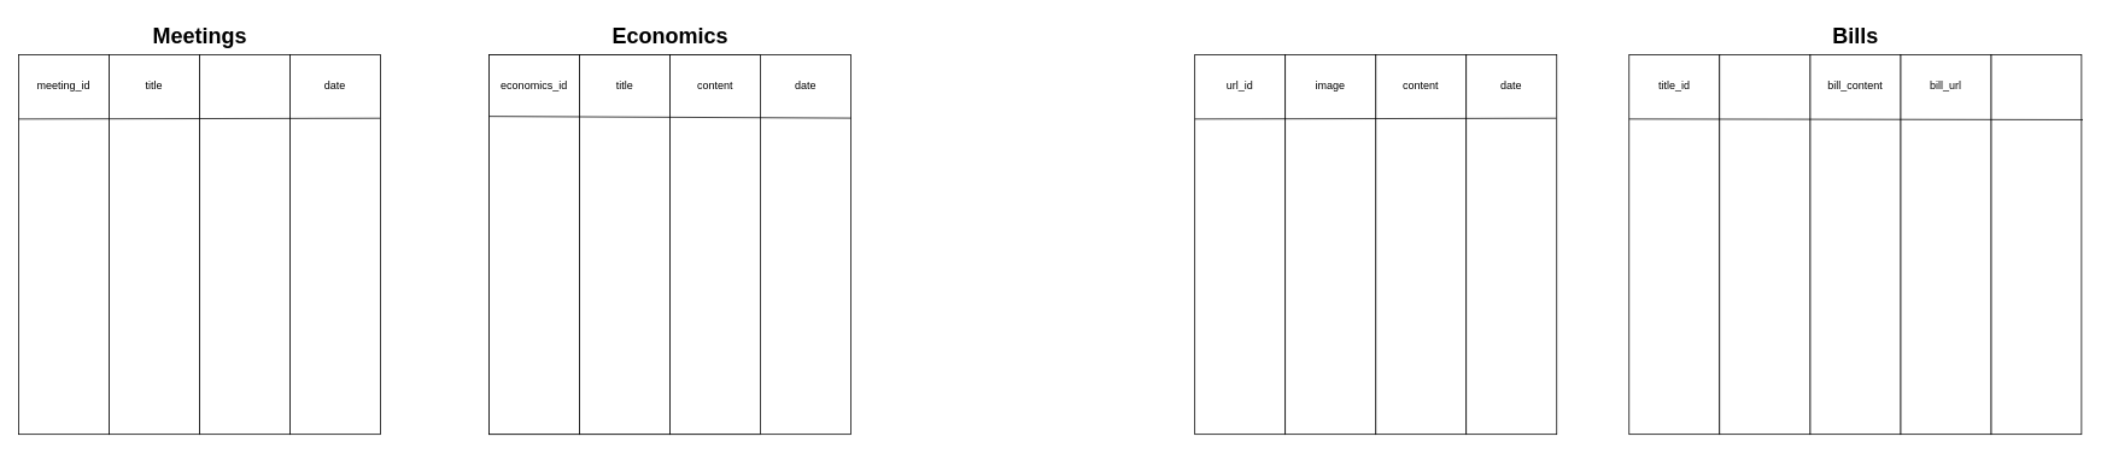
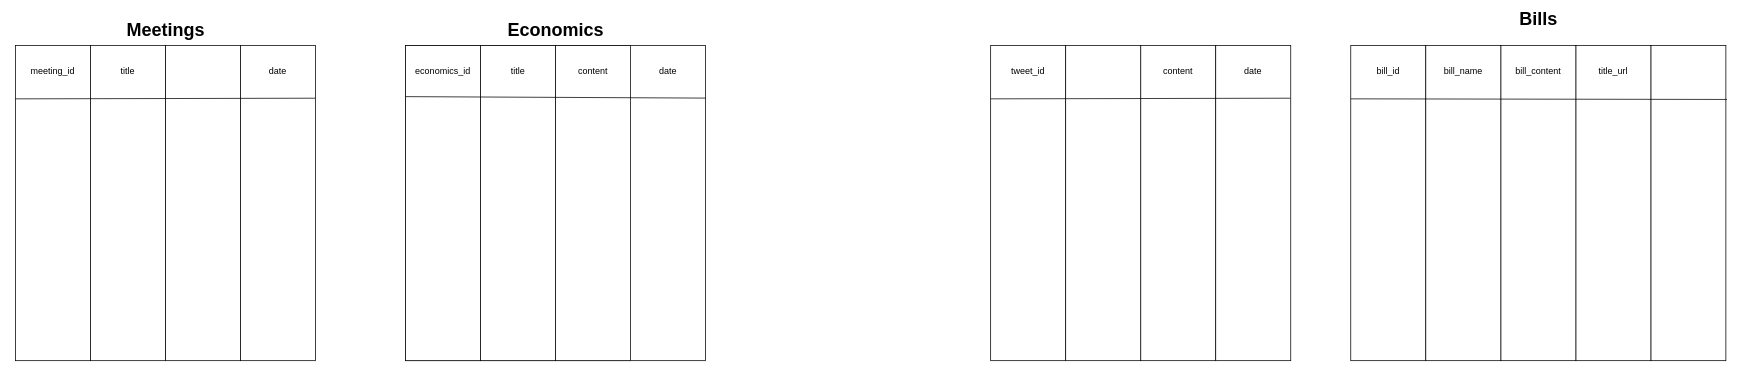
  <mxCell id="0" style=";html=1;" />
  <mxCell id="1" style=";html=1;" parent="0" />
  <mxCell id="2" value="" style="rounded=0;whiteSpace=wrap;html=1;" vertex="1" parent="1"><mxGeometry x="2200" y="60" width="100" height="420" as="geometry" /></mxCell>
  <mxCell id="3" value="" style="rounded=0;whiteSpace=wrap;html=1;" vertex="1" parent="1"><mxGeometry x="2100" y="60" width="100" height="420" as="geometry" /></mxCell>
  <mxCell id="4" value="" style="rounded=0;whiteSpace=wrap;html=1;" parent="1" vertex="1"><mxGeometry x="1520" y="60" width="100" height="420" as="geometry" /></mxCell>
  <mxCell id="5" value="Economics" style="text;strokeColor=none;fillColor=none;html=1;fontSize=24;fontStyle=1;verticalAlign=middle;align=center;rounded=0;shadow=1;" parent="1" vertex="1"><mxGeometry x="350" y="20" width="780" height="40" as="geometry" /></mxCell>
  <mxCell id="6" value="" style="rounded=0;whiteSpace=wrap;html=1;" parent="1" vertex="1"><mxGeometry x="540" y="60" width="400" height="420" as="geometry" /></mxCell>
  <mxCell id="7" value="" style="rounded=0;whiteSpace=wrap;html=1;" parent="1" vertex="1"><mxGeometry x="540" y="60" width="100" height="420" as="geometry" /></mxCell>
  <mxCell id="8" value="" style="rounded=0;whiteSpace=wrap;html=1;" parent="1" vertex="1"><mxGeometry x="640" y="60" width="100" height="420" as="geometry" /></mxCell>
  <mxCell id="9" value="" style="rounded=0;whiteSpace=wrap;html=1;" parent="1" vertex="1"><mxGeometry x="740" y="60" width="100" height="420" as="geometry" /></mxCell>
  <mxCell id="10" value="economics_id" style="text;html=1;align=center;verticalAlign=middle;whiteSpace=wrap;rounded=0;" parent="1" vertex="1"><mxGeometry x="540" y="60" width="100" height="70" as="geometry" /></mxCell>
  <mxCell id="11" value="" style="rounded=0;whiteSpace=wrap;html=1;" parent="1" vertex="1"><mxGeometry x="1320" y="60" width="100" height="420" as="geometry" /></mxCell>
  <mxCell id="12" value="" style="endArrow=none;html=1;rounded=0;entryX=1;entryY=1;entryDx=0;entryDy=0;exitX=0;exitY=0.162;exitDx=0;exitDy=0;exitPerimeter=0;" parent="1" source="7" target="40" edge="1"><mxGeometry width="50" height="50" relative="1" as="geometry"><mxPoint x="540" y="128" as="sourcePoint" /><mxPoint x="1240" y="130" as="targetPoint" /></mxGeometry></mxCell>
  <mxCell id="13" value="" style="rounded=0;whiteSpace=wrap;html=1;" parent="1" vertex="1"><mxGeometry x="1420" y="60" width="100" height="420" as="geometry" /></mxCell>
- <mxCell id="14" value="url_id" style="text;html=1;align=center;verticalAlign=middle;whiteSpace=wrap;rounded=0;" parent="1" vertex="1"><mxGeometry x="1320" y="60" width="100" height="70" as="geometry" /></mxCell>
- <mxCell id="15" value="image" style="text;html=1;align=center;verticalAlign=middle;whiteSpace=wrap;rounded=0;" parent="1" vertex="1"><mxGeometry x="1420" y="60" width="100" height="70" as="geometry" /></mxCell>
+ <mxCell id="14" value="tweet_id" style="text;html=1;align=center;verticalAlign=middle;whiteSpace=wrap;rounded=0;" parent="1" vertex="1"><mxGeometry x="1320" y="60" width="100" height="70" as="geometry" /></mxCell>
  <mxCell id="16" value="content" style="text;html=1;align=center;verticalAlign=middle;whiteSpace=wrap;rounded=0;" parent="1" vertex="1"><mxGeometry x="1520" y="60" width="100" height="70" as="geometry" /></mxCell>
  <mxCell id="17" value="" style="rounded=0;whiteSpace=wrap;html=1;" parent="1" vertex="1"><mxGeometry x="1620" y="60" width="100" height="420" as="geometry" /></mxCell>
  <mxCell id="18" value="" style="rounded=0;whiteSpace=wrap;html=1;" parent="1" vertex="1"><mxGeometry x="1800" y="60" width="100" height="420" as="geometry" /></mxCell>
  <mxCell id="19" value="" style="rounded=0;whiteSpace=wrap;html=1;" parent="1" vertex="1"><mxGeometry x="2000" y="60" width="100" height="420" as="geometry" /></mxCell>
  <mxCell id="20" value="" style="rounded=0;whiteSpace=wrap;html=1;" parent="1" vertex="1"><mxGeometry x="1900" y="60" width="100" height="420" as="geometry" /></mxCell>
- <mxCell id="21" value="Bills" style="text;strokeColor=none;fillColor=none;html=1;fontSize=24;fontStyle=1;verticalAlign=middle;align=center;rounded=0;shadow=1;" parent="1" vertex="1"><mxGeometry x="1850" y="20" width="400" height="40" as="geometry" /></mxCell>
- <mxCell id="22" value="title_id" style="text;html=1;align=center;verticalAlign=middle;whiteSpace=wrap;rounded=0;" parent="1" vertex="1"><mxGeometry x="1800" y="60" width="100" height="70" as="geometry" /></mxCell>
+ <mxCell id="21" value="Bills" style="text;strokeColor=none;fillColor=none;html=1;fontSize=24;fontStyle=1;verticalAlign=middle;align=center;rounded=0;shadow=1;" parent="1" vertex="1"><mxGeometry x="1850" y="5" width="400" height="40" as="geometry" /></mxCell>
+ <mxCell id="22" value="bill_id" style="text;html=1;align=center;verticalAlign=middle;whiteSpace=wrap;rounded=0;" parent="1" vertex="1"><mxGeometry x="1800" y="60" width="100" height="70" as="geometry" /></mxCell>
+ <mxCell id="23" value="bill_name" style="text;html=1;align=center;verticalAlign=middle;whiteSpace=wrap;rounded=0;" parent="1" vertex="1"><mxGeometry x="1900" y="60" width="100" height="70" as="geometry" /></mxCell>
  <mxCell id="24" value="bill_content" style="text;html=1;align=center;verticalAlign=middle;whiteSpace=wrap;rounded=0;" parent="1" vertex="1"><mxGeometry x="2000" y="60" width="100" height="70" as="geometry" /></mxCell>
  <mxCell id="25" value="" style="endArrow=none;html=1;rounded=0;entryX=1.015;entryY=0.171;entryDx=0;entryDy=0;entryPerimeter=0;" parent="1" target="2" edge="1"><mxGeometry width="50" height="50" relative="1" as="geometry"><mxPoint x="1800" y="131" as="sourcePoint" /><mxPoint x="2100" y="130" as="targetPoint" /><Array as="points" /></mxGeometry></mxCell>
  <mxCell id="26" value="" style="endArrow=none;html=1;rounded=0;entryX=0.995;entryY=0.167;entryDx=0;entryDy=0;entryPerimeter=0;" parent="1" target="17" edge="1"><mxGeometry width="50" height="50" relative="1" as="geometry"><mxPoint x="1320" y="131" as="sourcePoint" /><mxPoint x="1370" y="110" as="targetPoint" /><Array as="points" /></mxGeometry></mxCell>
  <mxCell id="27" value="date" style="text;html=1;align=center;verticalAlign=middle;whiteSpace=wrap;rounded=0;" parent="1" vertex="1"><mxGeometry x="1620" y="60" width="100" height="70" as="geometry" /></mxCell>
  <mxCell id="28" value="" style="rounded=0;whiteSpace=wrap;html=1;" vertex="1" parent="1"><mxGeometry x="220" y="60" width="100" height="420" as="geometry" /></mxCell>
  <mxCell id="29" value="" style="rounded=0;whiteSpace=wrap;html=1;" vertex="1" parent="1"><mxGeometry x="20" y="60" width="100" height="420" as="geometry" /></mxCell>
  <mxCell id="30" value="" style="rounded=0;whiteSpace=wrap;html=1;" vertex="1" parent="1"><mxGeometry x="120" y="60" width="100" height="420" as="geometry" /></mxCell>
  <mxCell id="31" value="Meetings" style="text;strokeColor=none;fillColor=none;html=1;fontSize=24;fontStyle=1;verticalAlign=middle;align=center;rounded=0;shadow=1;" vertex="1" parent="1"><mxGeometry x="20" y="20" width="400" height="40" as="geometry" /></mxCell>
  <mxCell id="32" value="meeting_id" style="text;html=1;align=center;verticalAlign=middle;whiteSpace=wrap;rounded=0;" vertex="1" parent="1"><mxGeometry x="20" y="60" width="100" height="70" as="geometry" /></mxCell>
  <mxCell id="33" value="title" style="text;html=1;align=center;verticalAlign=middle;whiteSpace=wrap;rounded=0;" vertex="1" parent="1"><mxGeometry x="120" y="60" width="100" height="70" as="geometry" /></mxCell>
  <mxCell id="34" value="" style="rounded=0;whiteSpace=wrap;html=1;" vertex="1" parent="1"><mxGeometry x="320" y="60" width="100" height="420" as="geometry" /></mxCell>
  <mxCell id="35" value="" style="endArrow=none;html=1;rounded=0;entryX=0.995;entryY=0.167;entryDx=0;entryDy=0;entryPerimeter=0;" edge="1" parent="1" target="34"><mxGeometry width="50" height="50" relative="1" as="geometry"><mxPoint x="20" y="131" as="sourcePoint" /><mxPoint x="70" y="110" as="targetPoint" /><Array as="points" /></mxGeometry></mxCell>
  <mxCell id="36" value="date" style="text;html=1;align=center;verticalAlign=middle;whiteSpace=wrap;rounded=0;" vertex="1" parent="1"><mxGeometry x="320" y="60" width="100" height="70" as="geometry" /></mxCell>
- <mxCell id="37" value="bill_url" style="text;html=1;align=center;verticalAlign=middle;whiteSpace=wrap;rounded=0;" vertex="1" parent="1"><mxGeometry x="2100" y="60" width="100" height="70" as="geometry" /></mxCell>
+ <mxCell id="37" value="title_url" style="text;html=1;align=center;verticalAlign=middle;whiteSpace=wrap;rounded=0;" vertex="1" parent="1"><mxGeometry x="2100" y="60" width="100" height="70" as="geometry" /></mxCell>
  <mxCell id="38" value="content" style="text;html=1;align=center;verticalAlign=middle;whiteSpace=wrap;rounded=0;" vertex="1" parent="1"><mxGeometry x="740" y="60" width="100" height="70" as="geometry" /></mxCell>
  <mxCell id="39" value="title" style="text;html=1;align=center;verticalAlign=middle;whiteSpace=wrap;rounded=0;" vertex="1" parent="1"><mxGeometry x="640" y="60" width="100" height="70" as="geometry" /></mxCell>
  <mxCell id="40" value="date" style="text;html=1;align=center;verticalAlign=middle;whiteSpace=wrap;rounded=0;" vertex="1" parent="1"><mxGeometry x="840" y="60" width="100" height="70" as="geometry" /></mxCell>
